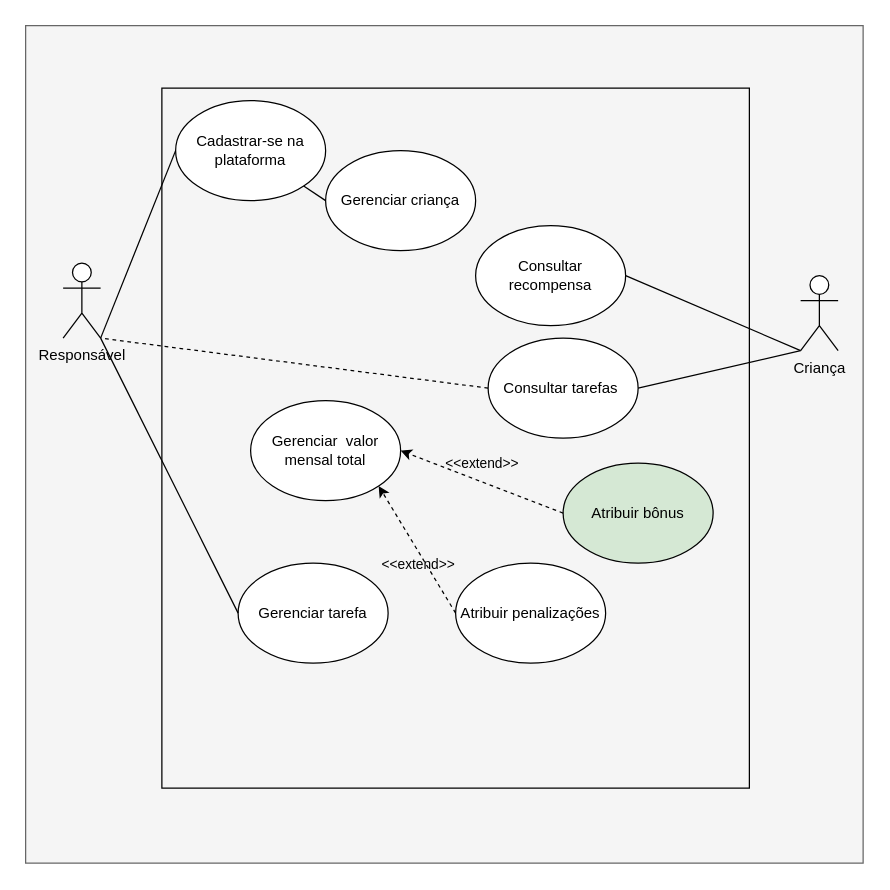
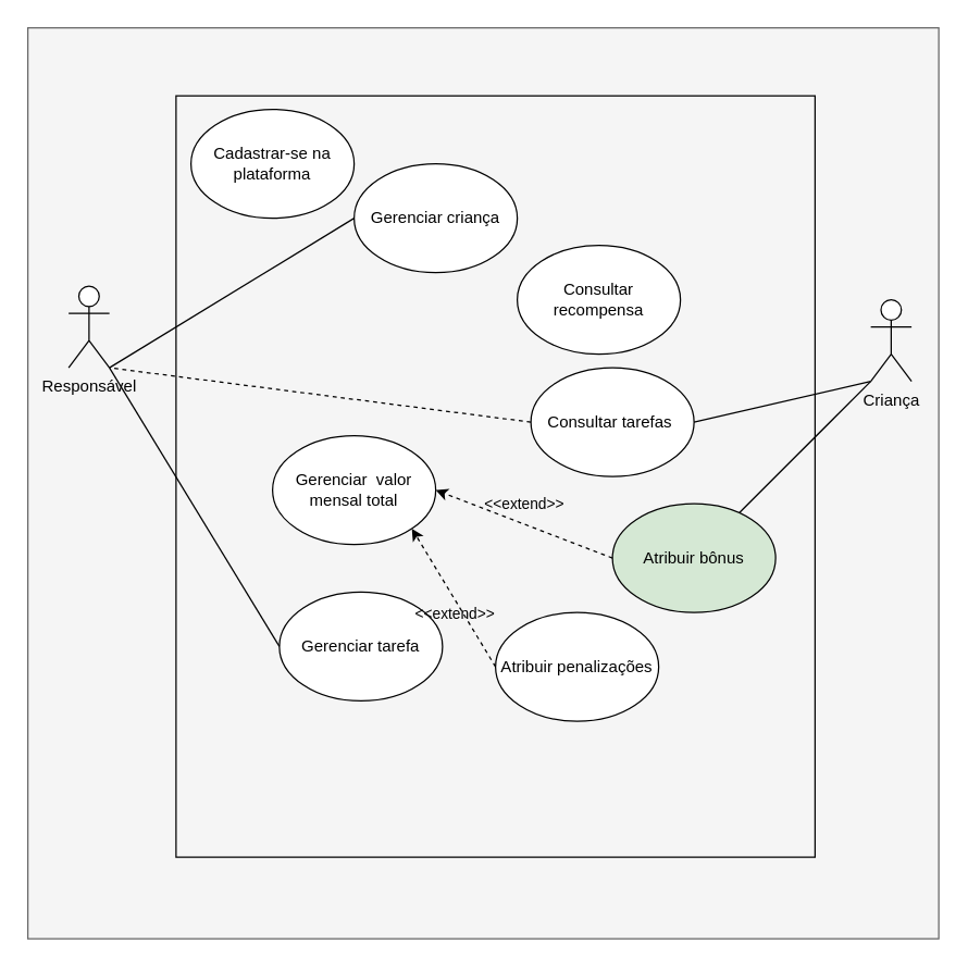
  <mxCell id="0" />
  <mxCell id="1" parent="0" />
  <mxCell id="2" value="" style="whiteSpace=wrap;html=1;aspect=fixed;fillColor=#f5f5f5;fontColor=#333333;strokeColor=#666666;" vertex="1" parent="1"><mxGeometry x="20" width="670" height="670" as="geometry" y="20" /></mxCell>
  <mxCell id="3" value="" style="rounded=0;whiteSpace=wrap;html=1;fillColor=none;" vertex="1" parent="1"><mxGeometry x="129" y="70" width="470" height="560" as="geometry" /></mxCell>
  <mxCell id="4" value="Responsável" style="shape=umlActor;verticalLabelPosition=bottom;verticalAlign=top;html=1;outlineConnect=0;" parent="1" vertex="1"><mxGeometry x="50" y="210" width="30" height="60" as="geometry" /></mxCell>
  <mxCell id="5" value="Criança" style="shape=umlActor;verticalLabelPosition=bottom;verticalAlign=top;html=1;outlineConnect=0;" parent="1" vertex="1"><mxGeometry x="640" y="220" width="30" height="60" as="geometry" /></mxCell>
  <mxCell id="6" value="Cadastrar-se na plataforma" style="ellipse;whiteSpace=wrap;html=1;" parent="1" vertex="1"><mxGeometry x="140" y="80" width="120" height="80" as="geometry" /></mxCell>
  <mxCell id="7" value="Gerenciar&amp;nbsp;criança" style="ellipse;whiteSpace=wrap;html=1;" parent="1" vertex="1"><mxGeometry x="260" y="120" width="120" height="80" as="geometry" /></mxCell>
  <mxCell id="8" value="Gerenciar&amp;nbsp; valor mensal total" style="ellipse;whiteSpace=wrap;html=1;" parent="1" vertex="1"><mxGeometry x="200" y="320" width="120" height="80" as="geometry" /></mxCell>
- <mxCell id="9" value="Gerenciar tarefa" style="ellipse;whiteSpace=wrap;html=1;" parent="1" vertex="1"><mxGeometry x="190" y="450" width="120" height="80" as="geometry" /></mxCell>
+ <mxCell id="9" value="Gerenciar tarefa" style="ellipse;whiteSpace=wrap;html=1;" parent="1" vertex="1"><mxGeometry x="205" y="435" width="120" height="80" as="geometry" /></mxCell>
  <mxCell id="10" value="Atribuir bônus" style="ellipse;whiteSpace=wrap;html=1;fillColor=#d5e8d4;" parent="1" vertex="1"><mxGeometry x="450" y="370" width="120" height="80" as="geometry" /></mxCell>
  <mxCell id="11" value="Atribuir penalizações" style="ellipse;whiteSpace=wrap;html=1;" parent="1" vertex="1"><mxGeometry x="364" y="450" width="120" height="80" as="geometry" /></mxCell>
- <mxCell id="12" value="" style="endArrow=none;html=1;rounded=0;entryX=1;entryY=1;entryDx=0;entryDy=0;entryPerimeter=0;exitX=0;exitY=0.5;exitDx=0;exitDy=0;" parent="1" source="6" target="4" edge="1"><mxGeometry width="50" height="50" relative="1" as="geometry"><mxPoint x="300" y="400" as="sourcePoint" /><mxPoint x="350" y="350" as="targetPoint" /></mxGeometry></mxCell>
- <mxCell id="13" value="" style="endArrow=none;html=1;rounded=0;exitX=0;exitY=0.5;exitDx=0;exitDy=0;" parent="1" source="7" target="6" edge="1"><mxGeometry width="50" height="50" relative="1" as="geometry"><mxPoint x="230" y="100" as="sourcePoint" /><mxPoint x="130" y="230" as="targetPoint" /></mxGeometry></mxCell>
+ <mxCell id="13" value="" style="endArrow=none;html=1;rounded=0;entryX=1;entryY=1;entryDx=0;entryDy=0;entryPerimeter=0;exitX=0;exitY=0.5;exitDx=0;exitDy=0;" parent="1" source="7" target="4" edge="1"><mxGeometry width="50" height="50" relative="1" as="geometry"><mxPoint x="230" y="100" as="sourcePoint" /><mxPoint x="130" y="230" as="targetPoint" /></mxGeometry></mxCell>
  <mxCell id="14" value="" style="endArrow=none;html=1;rounded=0;exitX=0;exitY=0.5;exitDx=0;exitDy=0;entryX=1;entryY=1;entryDx=0;entryDy=0;entryPerimeter=0;" parent="1" source="9" target="4" edge="1"><mxGeometry width="50" height="50" relative="1" as="geometry"><mxPoint x="280" y="300" as="sourcePoint" /><mxPoint x="130" y="230" as="targetPoint" /></mxGeometry></mxCell>
  <mxCell id="15" value="Consultar tarefas&amp;nbsp;" style="ellipse;whiteSpace=wrap;html=1;" parent="1" vertex="1"><mxGeometry x="390" y="270" width="120" height="80" as="geometry" /></mxCell>
  <mxCell id="16" value="Consultar recompensa" style="ellipse;whiteSpace=wrap;html=1;" parent="1" vertex="1"><mxGeometry x="380" y="180" width="120" height="80" as="geometry" /></mxCell>
  <mxCell id="17" value="" style="endArrow=none;html=1;rounded=0;entryX=1;entryY=0.5;entryDx=0;entryDy=0;exitX=0;exitY=1;exitDx=0;exitDy=0;exitPerimeter=0;" parent="1" source="5" target="15" edge="1"><mxGeometry width="50" height="50" relative="1" as="geometry"><mxPoint x="230" y="100" as="sourcePoint" /><mxPoint x="130" y="230" as="targetPoint" /></mxGeometry></mxCell>
- <mxCell id="18" value="" style="endArrow=none;html=1;rounded=0;entryX=1;entryY=0.5;entryDx=0;entryDy=0;exitX=0;exitY=1;exitDx=0;exitDy=0;exitPerimeter=0;" parent="1" source="5" target="16" edge="1"><mxGeometry width="50" height="50" relative="1" as="geometry"><mxPoint x="670" y="240" as="sourcePoint" /><mxPoint x="600" y="130" as="targetPoint" /></mxGeometry></mxCell>
+ <mxCell id="18" value="" style="endArrow=none;html=1;rounded=0;exitX=0;exitY=1;exitDx=0;exitDy=0;exitPerimeter=0;" parent="1" source="5" target="10" edge="1"><mxGeometry width="50" height="50" relative="1" as="geometry"><mxPoint x="670" y="240" as="sourcePoint" /><mxPoint x="600" y="130" as="targetPoint" /></mxGeometry></mxCell>
  <mxCell id="19" value="" style="endArrow=classic;html=1;rounded=0;exitX=0;exitY=0.5;exitDx=0;exitDy=0;entryX=1;entryY=0.5;entryDx=0;entryDy=0;dashed=1;" parent="1" source="10" target="8" edge="1"><mxGeometry relative="1" as="geometry"><mxPoint x="390" y="370" as="sourcePoint" /><mxPoint x="420" y="370" as="targetPoint" /></mxGeometry></mxCell>
  <mxCell id="20" value="&amp;lt;&amp;lt;extend&amp;gt;&amp;gt;" style="edgeLabel;resizable=0;html=1;align=center;verticalAlign=middle;labelBackgroundColor=none;" parent="19" connectable="0" vertex="1"><mxGeometry relative="1" as="geometry"><mxPoint y="-15" as="offset" /></mxGeometry></mxCell>
  <mxCell id="21" value="" style="endArrow=classic;html=1;rounded=0;exitX=0;exitY=0.5;exitDx=0;exitDy=0;entryX=1;entryY=1;entryDx=0;entryDy=0;dashed=1;" parent="1" source="11" target="8" edge="1"><mxGeometry relative="1" as="geometry"><mxPoint x="490" y="340" as="sourcePoint" /><mxPoint x="400" y="350" as="targetPoint" /></mxGeometry></mxCell>
  <mxCell id="22" value="&amp;lt;&amp;lt;extend&amp;gt;&amp;gt;" style="edgeLabel;resizable=0;html=1;align=center;verticalAlign=middle;labelBackgroundColor=none;" parent="21" connectable="0" vertex="1"><mxGeometry relative="1" as="geometry"><mxPoint y="11" as="offset" /></mxGeometry></mxCell>
  <mxCell id="23" value="" style="endArrow=none;html=1;rounded=0;exitX=0;exitY=0.5;exitDx=0;exitDy=0;entryX=1;entryY=1;entryDx=0;entryDy=0;entryPerimeter=0;dashed=1;" parent="1" source="15" target="4" edge="1"><mxGeometry width="50" height="50" relative="1" as="geometry"><mxPoint x="320" y="490" as="sourcePoint" /><mxPoint x="170" y="370" as="targetPoint" /></mxGeometry></mxCell>
